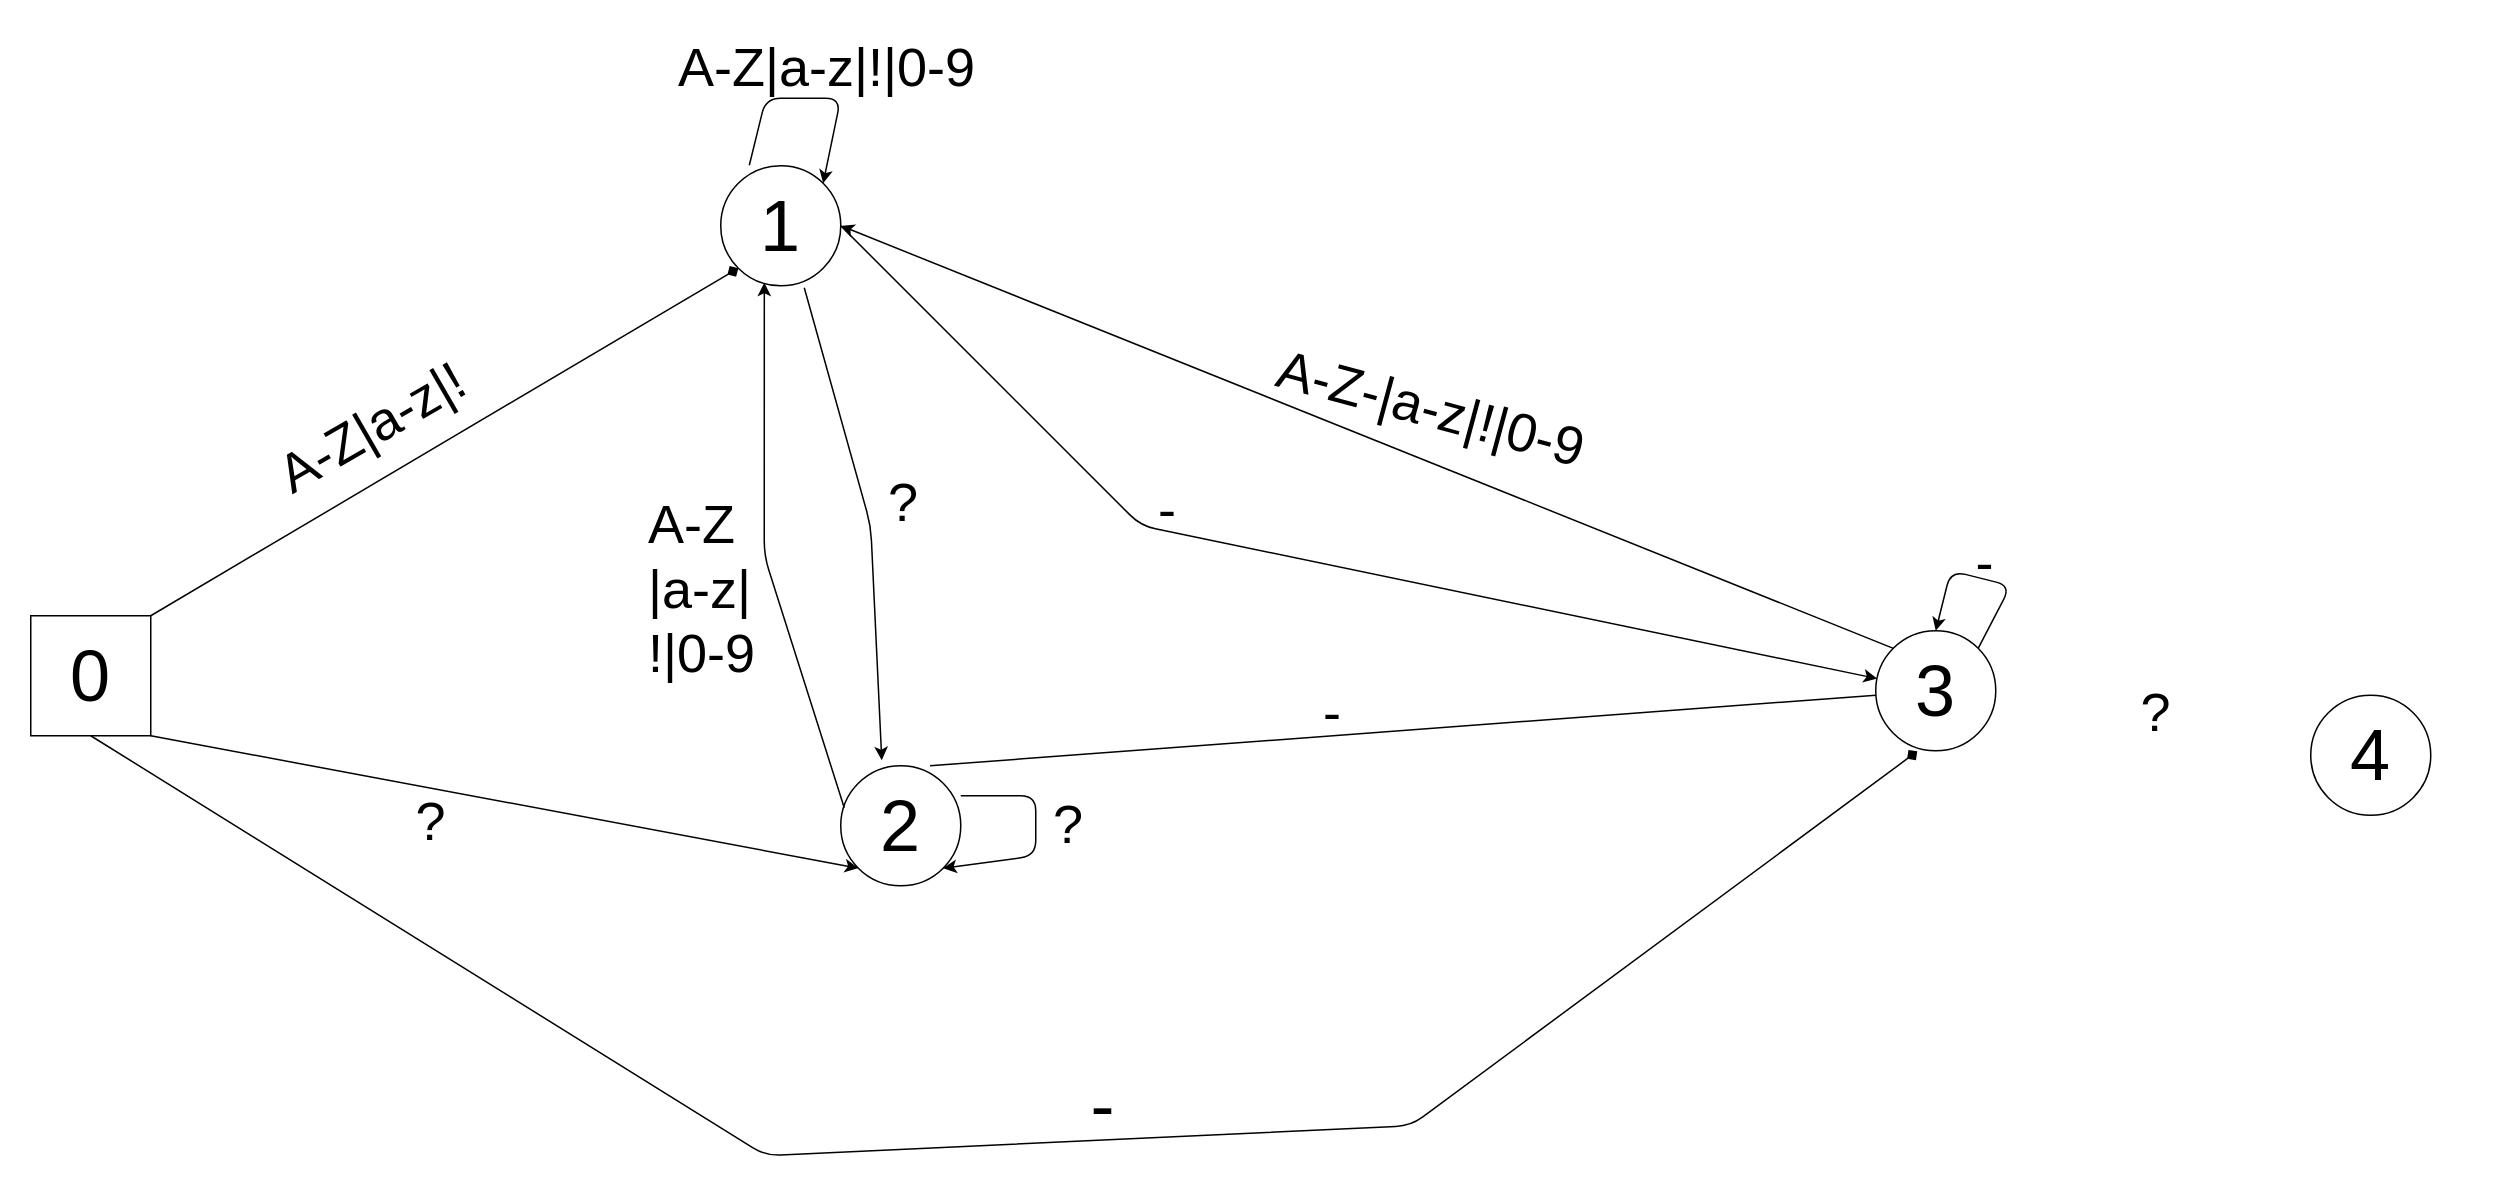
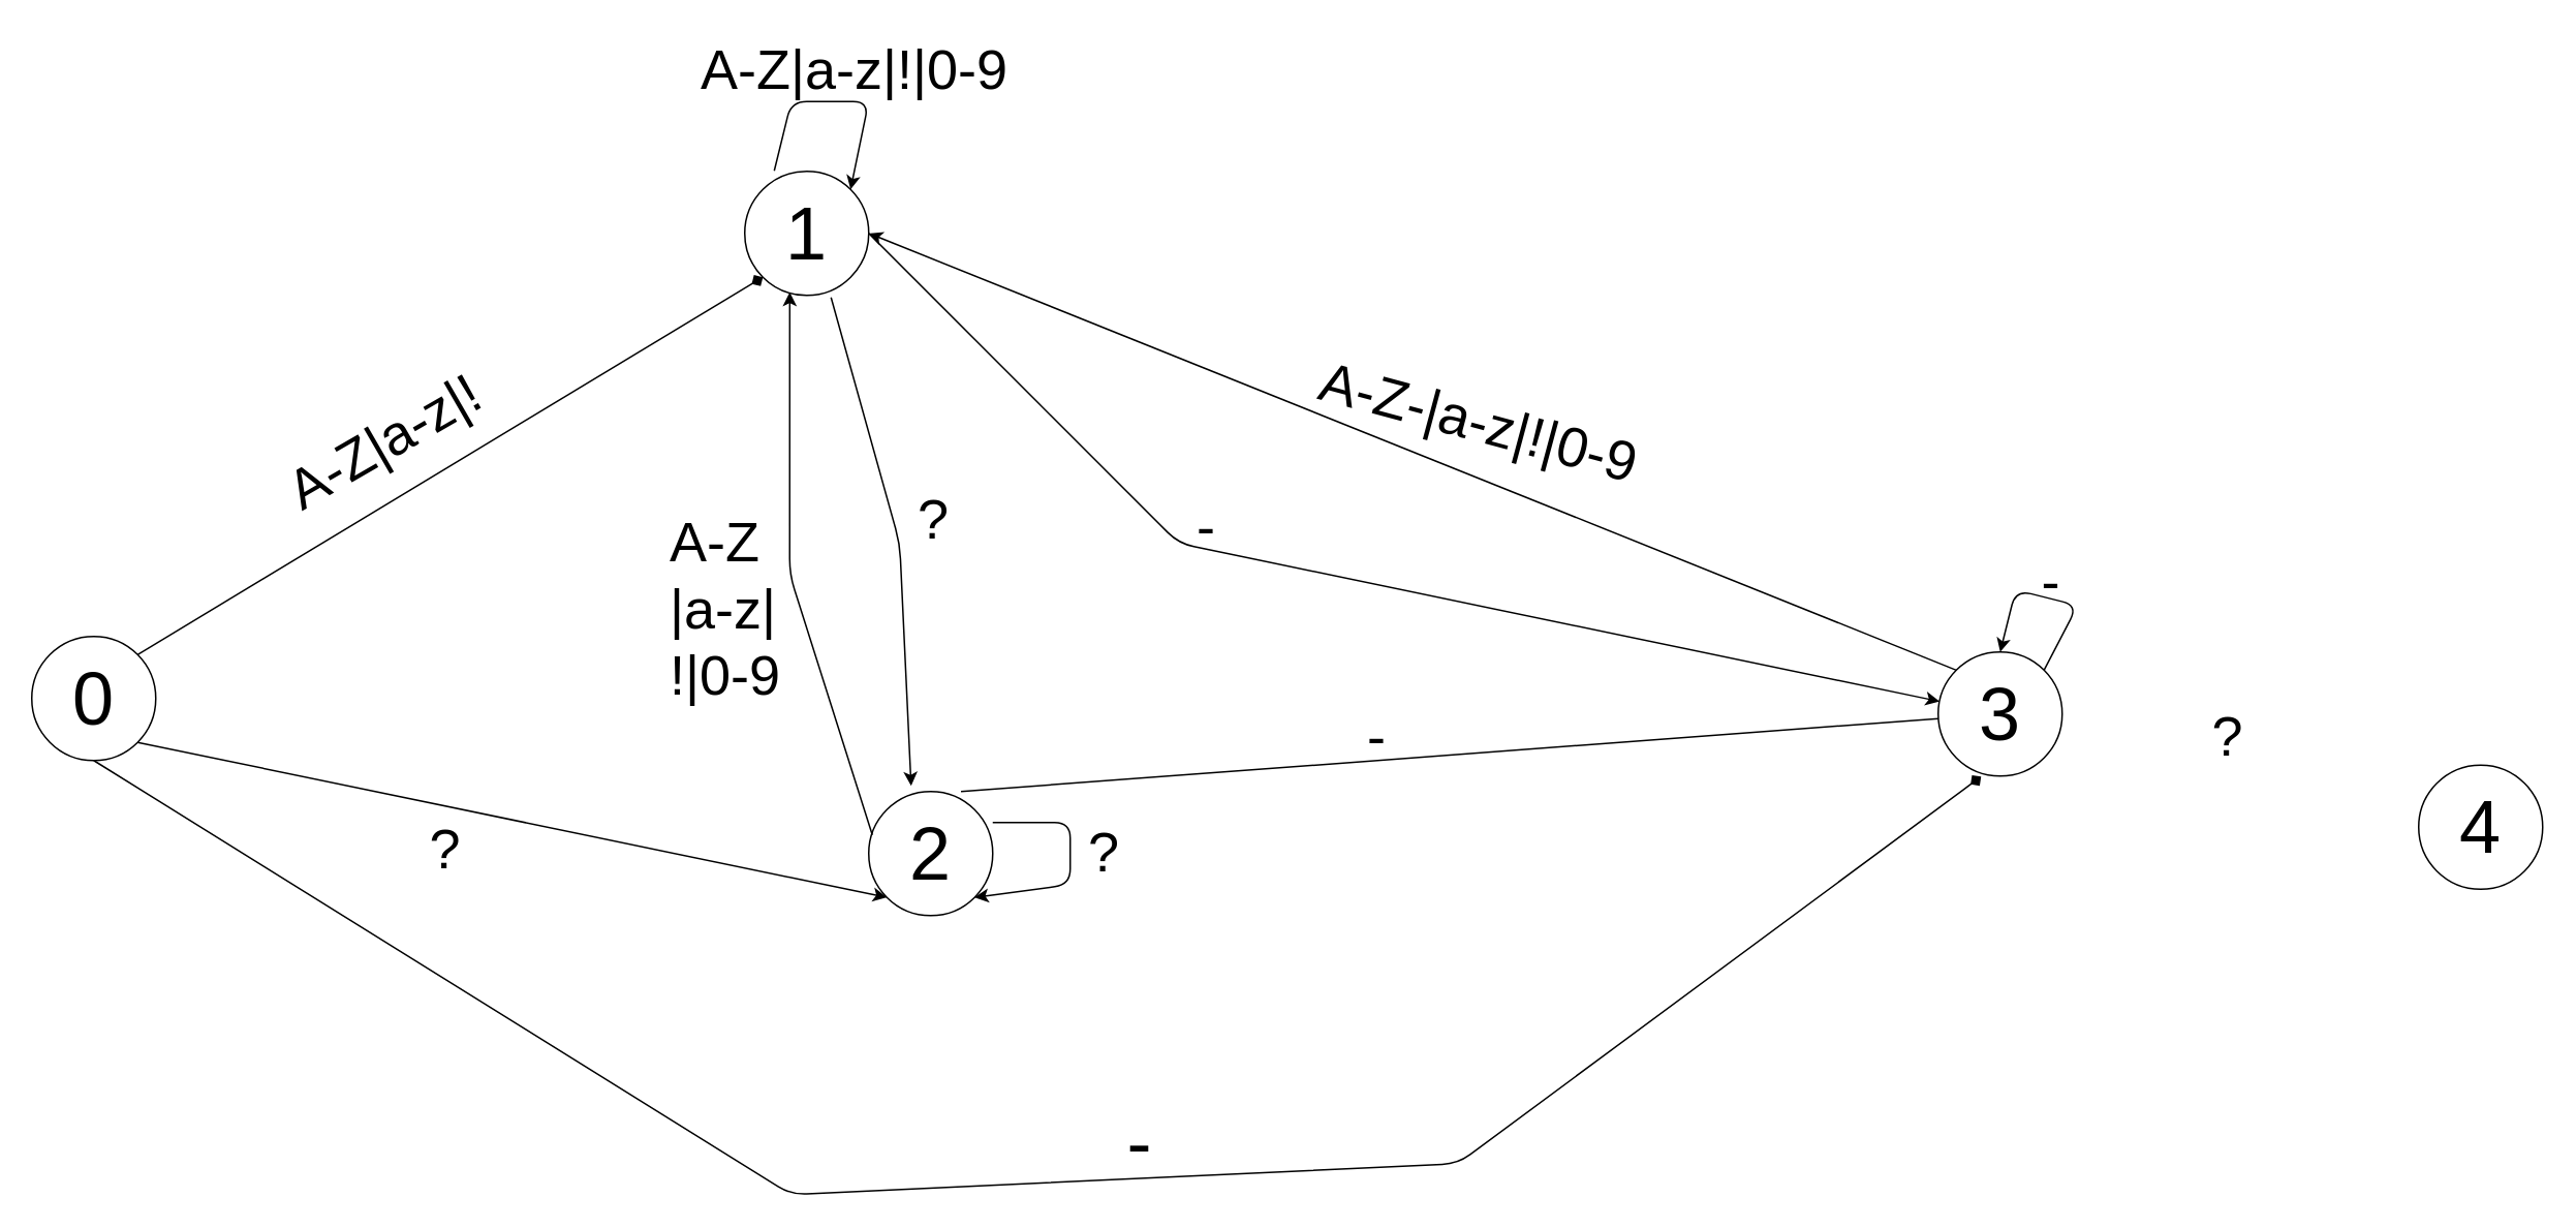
  <mxCell id="0" />
  <mxCell id="1" parent="0" />
  <mxCell id="2" value="&lt;span style=&quot;font-size: 36px&quot;&gt;A-Z|a-z|!&lt;/span&gt;" style="text;html=1;resizable=0;points=[];autosize=1;align=left;verticalAlign=top;spacingTop=-4;rotation=-30;" vertex="1" parent="1"><mxGeometry x="170" y="260" width="150" height="20" as="geometry" /></mxCell>
- <mxCell id="3" value="&lt;font style=&quot;font-size: 48px&quot;&gt;0&lt;/font&gt;" style="whiteSpace=wrap;html=1;aspect=fixed;rounded=0;" vertex="1" parent="1"><mxGeometry x="20" y="410" width="80" height="80" as="geometry" /></mxCell>
+ <mxCell id="3" value="&lt;font style=&quot;font-size: 48px&quot;&gt;0&lt;/font&gt;" style="ellipse;whiteSpace=wrap;html=1;aspect=fixed;" vertex="1" parent="1"><mxGeometry x="20" y="410" width="80" height="80" as="geometry" /></mxCell>
  <mxCell id="4" value="&lt;font style=&quot;font-size: 48px&quot;&gt;1&lt;/font&gt;" style="ellipse;whiteSpace=wrap;html=1;aspect=fixed;" vertex="1" parent="1"><mxGeometry x="480" y="110" width="80" height="80" as="geometry" /></mxCell>
  <mxCell id="5" value="&lt;font style=&quot;font-size: 48px&quot;&gt;2&lt;/font&gt;" style="ellipse;whiteSpace=wrap;html=1;aspect=fixed;" vertex="1" parent="1"><mxGeometry x="560" y="510" width="80" height="80" as="geometry" /></mxCell>
  <mxCell id="6" value="&lt;font style=&quot;font-size: 48px&quot;&gt;3&lt;/font&gt;" style="ellipse;whiteSpace=wrap;html=1;aspect=fixed;" vertex="1" parent="1"><mxGeometry x="1250" y="420" width="80" height="80" as="geometry" /></mxCell>
- <mxCell id="7" value="&lt;font style=&quot;font-size: 48px&quot;&gt;4&lt;/font&gt;" style="ellipse;whiteSpace=wrap;html=1;aspect=fixed;" vertex="1" parent="1"><mxGeometry x="1540" y="463" width="80" height="80" as="geometry" /></mxCell>
+ <mxCell id="7" value="&lt;font style=&quot;font-size: 48px&quot;&gt;4&lt;/font&gt;" style="ellipse;whiteSpace=wrap;html=1;aspect=fixed;" vertex="1" parent="1"><mxGeometry x="1560" y="493" width="80" height="80" as="geometry" /></mxCell>
  <mxCell id="8" value="" style="endArrow=none;html=1;exitX=0.744;exitY=0;exitDx=0;exitDy=0;exitPerimeter=0;" edge="1" parent="1" source="5" target="6"><mxGeometry width="50" height="50" relative="1" as="geometry"><mxPoint x="619.5" y="525" as="sourcePoint" /><mxPoint x="669.5" y="475" as="targetPoint" /></mxGeometry></mxCell>
  <mxCell id="9" value="" style="endArrow=classic;html=1;exitX=1;exitY=0.5;exitDx=0;exitDy=0;" edge="1" parent="1" source="4" target="6"><mxGeometry width="50" height="50" relative="1" as="geometry"><mxPoint x="820" y="200" as="sourcePoint" /><mxPoint x="870" y="150" as="targetPoint" /><Array as="points"><mxPoint x="760" y="350" /></Array></mxGeometry></mxCell>
  <mxCell id="10" value="" style="endArrow=classic;html=1;exitX=0.696;exitY=1.017;exitDx=0;exitDy=0;exitPerimeter=0;entryX=0.342;entryY=-0.046;entryDx=0;entryDy=0;entryPerimeter=0;" edge="1" parent="1" source="4" target="5"><mxGeometry width="50" height="50" relative="1" as="geometry"><mxPoint x="-150" y="840" as="sourcePoint" /><mxPoint x="910" y="310" as="targetPoint" /><Array as="points"><mxPoint x="580" y="350" /></Array></mxGeometry></mxCell>
  <mxCell id="11" value="" style="endArrow=classic;html=1;exitX=0;exitY=0;exitDx=0;exitDy=0;entryX=1;entryY=0.5;entryDx=0;entryDy=0;" edge="1" parent="1" source="6" target="4"><mxGeometry width="50" height="50" relative="1" as="geometry"><mxPoint x="1240" y="360" as="sourcePoint" /><mxPoint x="1290" y="310" as="targetPoint" /></mxGeometry></mxCell>
  <mxCell id="12" value="" style="endArrow=classic;html=1;exitX=1;exitY=1;exitDx=0;exitDy=0;entryX=0;entryY=1;entryDx=0;entryDy=0;" edge="1" parent="1" source="3" target="5"><mxGeometry width="50" height="50" relative="1" as="geometry"><mxPoint x="-157.5" y="558" as="sourcePoint" /><mxPoint x="-107.5" y="508" as="targetPoint" /></mxGeometry></mxCell>
  <mxCell id="13" value="" style="endArrow=classic;html=1;exitX=1;exitY=0;exitDx=0;exitDy=0;entryX=0.5;entryY=0;entryDx=0;entryDy=0;" edge="1" parent="1" source="6" target="6"><mxGeometry width="50" height="50" relative="1" as="geometry"><mxPoint x="1305" y="430" as="sourcePoint" /><mxPoint x="1270" y="370" as="targetPoint" /><Array as="points"><mxPoint x="1340" y="390" /><mxPoint x="1300" y="380" /></Array></mxGeometry></mxCell>
  <mxCell id="14" value="" style="endArrow=diamond;html=1;entryX=0;entryY=1;entryDx=0;entryDy=0;exitX=1;exitY=0;exitDx=0;exitDy=0;" edge="1" parent="1" source="3" target="4"><mxGeometry width="50" height="50" relative="1" as="geometry"><mxPoint x="-220" y="440" as="sourcePoint" /><mxPoint x="-170" y="390" as="targetPoint" /></mxGeometry></mxCell>
  <mxCell id="15" value="" style="endArrow=classic;html=1;entryX=1;entryY=0;entryDx=0;entryDy=0;exitX=0.238;exitY=-0.004;exitDx=0;exitDy=0;exitPerimeter=0;" edge="1" parent="1" source="4" target="4"><mxGeometry width="50" height="50" relative="1" as="geometry"><mxPoint x="470" y="80" as="sourcePoint" /><mxPoint x="515.238" y="92.815" as="targetPoint" /><Array as="points"><mxPoint x="510" y="65" /><mxPoint x="560" y="65" /></Array></mxGeometry></mxCell>
  <mxCell id="16" value="&lt;span style=&quot;font-size: 36px&quot;&gt;A-Z|a-z|!|0-9&lt;/span&gt;" style="text;html=1;resizable=0;points=[];autosize=1;align=left;verticalAlign=top;spacingTop=-4;rotation=0;" vertex="1" parent="1"><mxGeometry x="450" y="20" width="210" height="20" as="geometry" /></mxCell>
  <mxCell id="17" value="&lt;span style=&quot;font-size: 36px&quot;&gt;?&lt;br&gt;&lt;br&gt;&lt;/span&gt;" style="text;html=1;resizable=0;points=[];autosize=1;align=left;verticalAlign=top;spacingTop=-4;rotation=0;" vertex="1" parent="1"><mxGeometry x="590" y="310" width="40" height="50" as="geometry" /></mxCell>
  <mxCell id="18" value="" style="endArrow=classic;html=1;exitX=0.029;exitY=0.35;exitDx=0;exitDy=0;exitPerimeter=0;entryX=0.363;entryY=0.975;entryDx=0;entryDy=0;entryPerimeter=0;" edge="1" parent="1" source="5" target="4"><mxGeometry width="50" height="50" relative="1" as="geometry"><mxPoint x="390.167" y="274.833" as="sourcePoint" /><mxPoint x="441.833" y="589.833" as="targetPoint" /><Array as="points"><mxPoint x="509" y="370" /></Array></mxGeometry></mxCell>
  <mxCell id="19" value="&lt;span style=&quot;font-size: 36px&quot;&gt;A-Z&lt;br&gt;|a-z|&lt;br&gt;!|0-9&lt;/span&gt;" style="text;html=1;resizable=0;points=[];autosize=1;align=left;verticalAlign=top;spacingTop=-4;rotation=0;" vertex="1" parent="1"><mxGeometry x="430" y="325" width="90" height="70" as="geometry" /></mxCell>
  <mxCell id="20" value="&lt;span style=&quot;font-size: 36px&quot;&gt;?&lt;br&gt;&lt;br&gt;&lt;/span&gt;" style="text;html=1;resizable=0;points=[];autosize=1;align=left;verticalAlign=top;spacingTop=-4;rotation=0;" vertex="1" parent="1"><mxGeometry x="275" y="523" width="40" height="50" as="geometry" /></mxCell>
  <mxCell id="21" value="" style="endArrow=classic;html=1;entryX=1;entryY=1;entryDx=0;entryDy=0;exitX=1;exitY=0.25;exitDx=0;exitDy=0;exitPerimeter=0;" edge="1" parent="1" source="5" target="5"><mxGeometry width="50" height="50" relative="1" as="geometry"><mxPoint x="690" y="571.167" as="sourcePoint" /><mxPoint x="740" y="582.833" as="targetPoint" /><Array as="points"><mxPoint x="690" y="530" /><mxPoint x="690" y="570" /></Array></mxGeometry></mxCell>
  <mxCell id="22" value="&lt;span style=&quot;font-size: 36px&quot;&gt;?&lt;br&gt;&lt;br&gt;&lt;/span&gt;" style="text;html=1;resizable=0;points=[];autosize=1;align=left;verticalAlign=top;spacingTop=-4;rotation=0;" vertex="1" parent="1"><mxGeometry x="700" y="525" width="40" height="50" as="geometry" /></mxCell>
  <mxCell id="23" value="&lt;span style=&quot;font-size: 36px&quot;&gt;-&lt;br&gt;&lt;/span&gt;" style="text;html=1;resizable=0;points=[];autosize=1;align=left;verticalAlign=top;spacingTop=-4;rotation=0;" vertex="1" parent="1"><mxGeometry x="770" y="315" width="30" height="20" as="geometry" /></mxCell>
  <mxCell id="24" value="&lt;span style=&quot;font-size: 36px&quot;&gt;-&lt;br&gt;&lt;/span&gt;" style="text;html=1;resizable=0;points=[];autosize=1;align=left;verticalAlign=top;spacingTop=-4;rotation=0;" vertex="1" parent="1"><mxGeometry x="880" y="450" width="30" height="20" as="geometry" /></mxCell>
  <mxCell id="25" value="&lt;span style=&quot;font-size: 36px&quot;&gt;A-Z-|a-z|!|0-9&lt;/span&gt;" style="text;html=1;resizable=0;points=[];autosize=1;align=left;verticalAlign=top;spacingTop=-4;rotation=15;" vertex="1" parent="1"><mxGeometry x="850" y="250" width="230" height="20" as="geometry" /></mxCell>
  <mxCell id="26" value="&lt;span style=&quot;font-size: 36px&quot;&gt;-&lt;br&gt;&lt;/span&gt;" style="text;html=1;resizable=0;points=[];autosize=1;align=left;verticalAlign=top;spacingTop=-4;rotation=0;" vertex="1" parent="1"><mxGeometry x="1315" y="350" width="30" height="20" as="geometry" /></mxCell>
  <mxCell id="27" value="&lt;span style=&quot;font-size: 36px&quot;&gt;?&lt;br&gt;&lt;br&gt;&lt;/span&gt;" style="text;html=1;resizable=0;points=[];autosize=1;align=left;verticalAlign=top;spacingTop=-4;rotation=0;" vertex="1" parent="1"><mxGeometry x="1425" y="450" width="40" height="50" as="geometry" /></mxCell>
  <mxCell id="28" value="" style="endArrow=diamond;html=1;exitX=0.5;exitY=1;exitDx=0;exitDy=0;entryX=0.346;entryY=1.005;entryDx=0;entryDy=0;entryPerimeter=0;" edge="1" parent="1" source="3" target="6"><mxGeometry width="50" height="50" relative="1" as="geometry"><mxPoint x="-0.857" y="807.429" as="sourcePoint" /><mxPoint x="1220" y="670" as="targetPoint" /><Array as="points"><mxPoint x="510" y="770" /><mxPoint x="940" y="750" /></Array></mxGeometry></mxCell>
  <mxCell id="29" value="&lt;font style=&quot;font-size: 48px&quot;&gt;-&lt;/font&gt;&lt;br&gt;" style="text;html=1;resizable=0;points=[];autosize=1;align=left;verticalAlign=top;spacingTop=-4;rotation=0;" vertex="1" parent="1"><mxGeometry x="725" y="705" width="30" height="30" as="geometry" /></mxCell>
